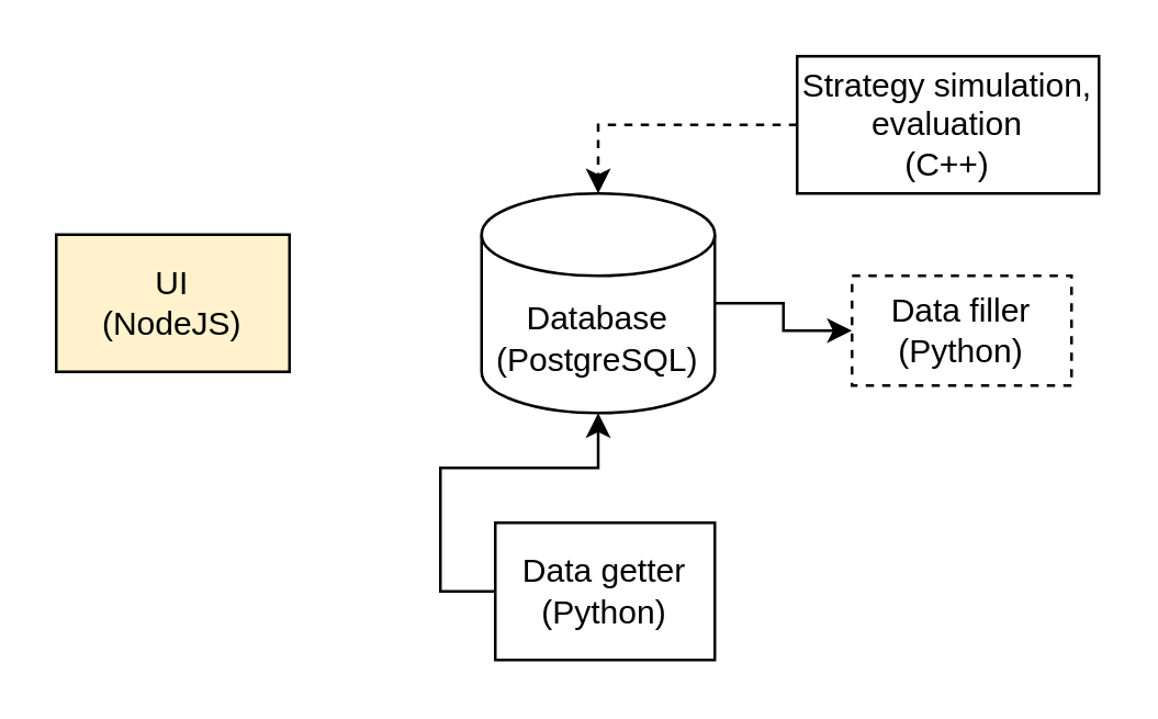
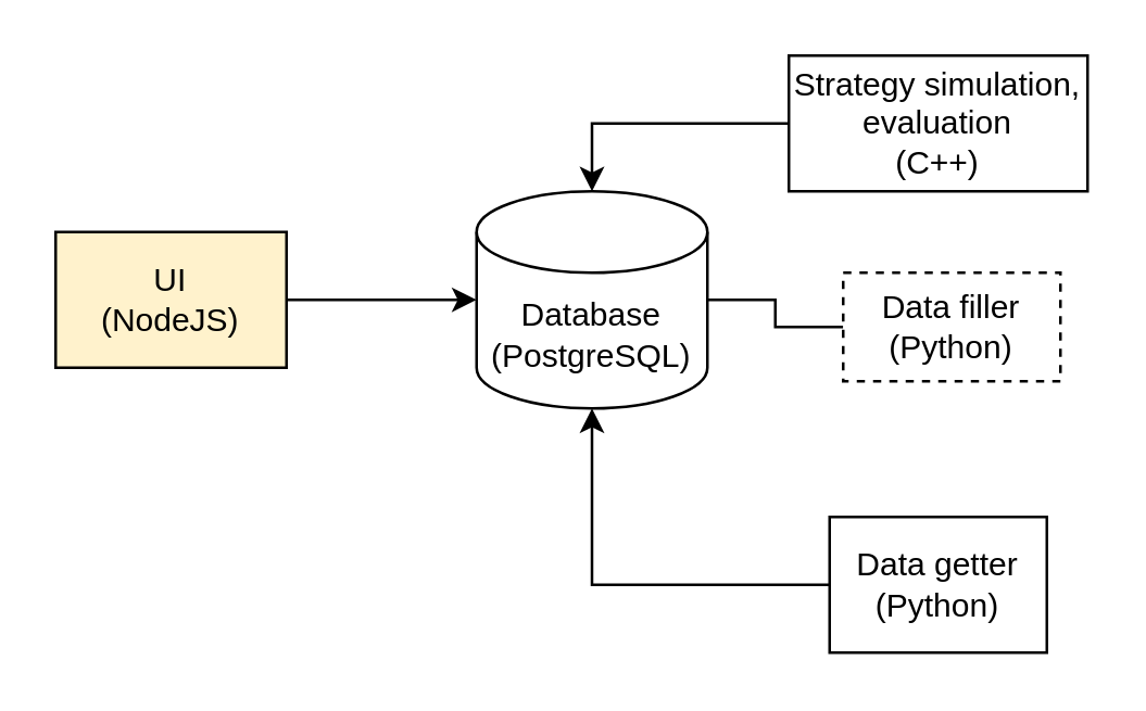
  <mxCell id="0" />
  <mxCell id="1" parent="0" />
- <mxCell id="2" style="edgeStyle=orthogonalEdgeStyle;rounded=0;orthogonalLoop=1;jettySize=auto;html=1;exitX=1;exitY=0.5;exitDx=0;exitDy=0;exitPerimeter=0;entryX=0;entryY=0.5;entryDx=0;entryDy=0;" edge="1" parent="1" source="3" target="10"><mxGeometry relative="1" as="geometry" /></mxCell>
+ <mxCell id="2" style="edgeStyle=orthogonalEdgeStyle;rounded=0;orthogonalLoop=1;jettySize=auto;html=1;exitX=1;exitY=0.5;exitDx=0;exitDy=0;exitPerimeter=0;entryX=0;entryY=0.5;entryDx=0;entryDy=0;endArrow=none;" edge="1" parent="1" source="3" target="10"><mxGeometry relative="1" as="geometry" /></mxCell>
  <mxCell id="3" value="&lt;div&gt;Database&lt;/div&gt;&lt;div&gt;(PostgreSQL)&lt;/div&gt;" style="shape=cylinder3;whiteSpace=wrap;html=1;boundedLbl=1;backgroundOutline=1;size=15;" vertex="1" parent="1"><mxGeometry x="175" y="70" width="85" height="80" as="geometry" /></mxCell>
+ <mxCell id="4" style="edgeStyle=orthogonalEdgeStyle;rounded=0;orthogonalLoop=1;jettySize=auto;html=1;exitX=1;exitY=0.5;exitDx=0;exitDy=0;" edge="1" parent="1" source="5" target="3"><mxGeometry relative="1" as="geometry" /></mxCell>
  <mxCell id="5" value="&lt;div&gt;UI&lt;/div&gt;&lt;div&gt;(NodeJS)&lt;br&gt;&lt;/div&gt;" style="rounded=0;whiteSpace=wrap;html=1;fillColor=#fff2cc;" vertex="1" parent="1"><mxGeometry x="20" y="85" width="85" height="50" as="geometry" /></mxCell>
- <mxCell id="6" value="&lt;div&gt;Data getter&lt;/div&gt;&lt;div&gt;(Python)&lt;br&gt;&lt;/div&gt;" style="rounded=0;whiteSpace=wrap;html=1;" vertex="1" parent="1"><mxGeometry x="180" y="190" width="80" height="50" as="geometry" /></mxCell>
+ <mxCell id="6" value="&lt;div&gt;Data getter&lt;/div&gt;&lt;div&gt;(Python)&lt;br&gt;&lt;/div&gt;" style="rounded=0;whiteSpace=wrap;html=1;" vertex="1" parent="1"><mxGeometry x="305" y="190" width="80" height="50" as="geometry" /></mxCell>
  <mxCell id="7" value="&lt;div&gt;Strategy simulation, evaluation&lt;/div&gt;&lt;div&gt;(C++)&lt;br&gt;&lt;/div&gt;" style="rounded=0;whiteSpace=wrap;html=1;" vertex="1" parent="1"><mxGeometry x="290" y="20" width="110" height="50" as="geometry" /></mxCell>
- <mxCell id="8" style="edgeStyle=orthogonalEdgeStyle;rounded=0;orthogonalLoop=1;jettySize=auto;html=1;exitX=0;exitY=0.5;exitDx=0;exitDy=0;entryX=0.5;entryY=0;entryDx=0;entryDy=0;entryPerimeter=0;dashed=1;" edge="1" parent="1" source="7" target="3"><mxGeometry relative="1" as="geometry" /></mxCell>
+ <mxCell id="8" style="edgeStyle=orthogonalEdgeStyle;rounded=0;orthogonalLoop=1;jettySize=auto;html=1;exitX=0;exitY=0.5;exitDx=0;exitDy=0;entryX=0.5;entryY=0;entryDx=0;entryDy=0;entryPerimeter=0;" edge="1" parent="1" source="7" target="3"><mxGeometry relative="1" as="geometry" /></mxCell>
  <mxCell id="9" style="edgeStyle=orthogonalEdgeStyle;rounded=0;orthogonalLoop=1;jettySize=auto;html=1;exitX=0;exitY=0.5;exitDx=0;exitDy=0;entryX=0.5;entryY=1;entryDx=0;entryDy=0;entryPerimeter=0;" edge="1" parent="1" source="6" target="3"><mxGeometry relative="1" as="geometry" /></mxCell>
  <mxCell id="10" value="&lt;div&gt;Data filler&lt;/div&gt;&lt;div&gt;(Python)&lt;br&gt;&lt;/div&gt;" style="rounded=0;whiteSpace=wrap;html=1;dashed=1;" vertex="1" parent="1"><mxGeometry x="310" y="100" width="80" height="40" as="geometry" /></mxCell>
